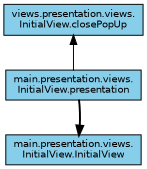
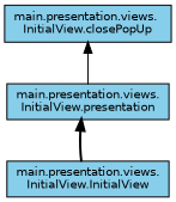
  digraph {
    rankdir=TB
    node [color=black fillcolor=skyblue fontname=Helvetica fontsize=10 shape=record style=filled]
    edge [color=black dir=back fontname=Helvetica fontsize=10 labelfontname=Helvetica labelfontsize=10]
-   n1 [fontcolor=black height=0.2 label="views.presentation.views.\lInitialView.closePopUp" width=0.4]
+   n1 [fontcolor=black height=0.2 label="main.presentation.views.\lInitialView.closePopUp" width=0.4]
    n2 [height=0.2 label="main.presentation.views.\lInitialView.presentation" width=0.4]
    n3 [height=0.2 label="main.presentation.views.\lInitialView.InitialView" width=0.4]
    n1 -> n2 [style=solid]
-   n3 -> n2 [style=bold]
+   n2 -> n3 [style=bold]
  }
